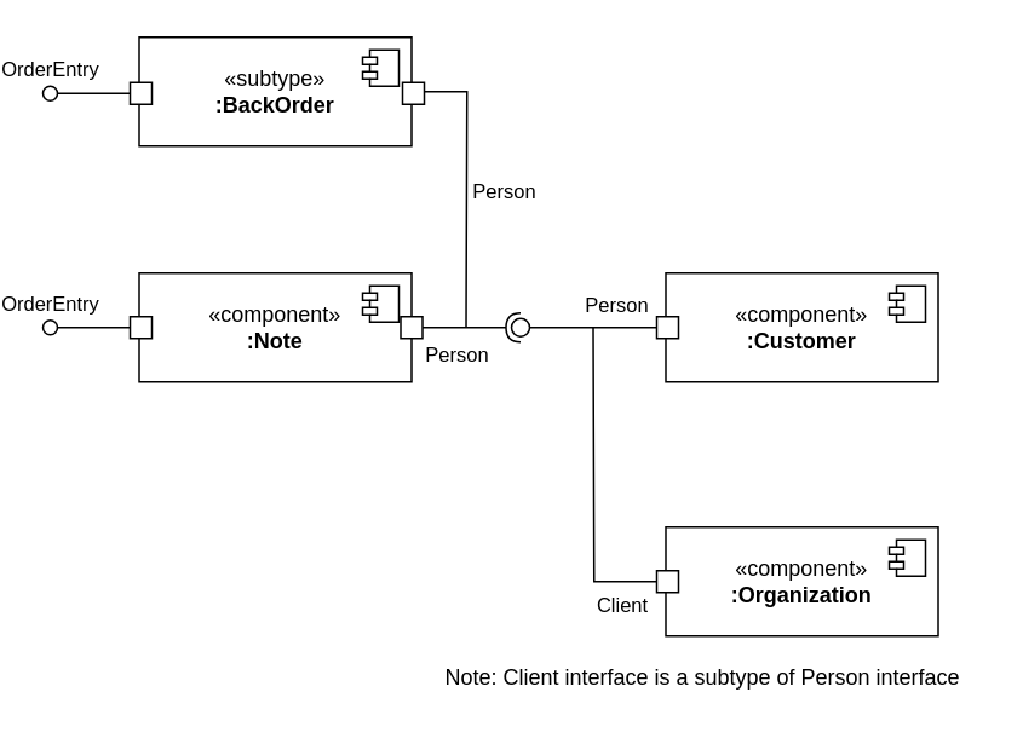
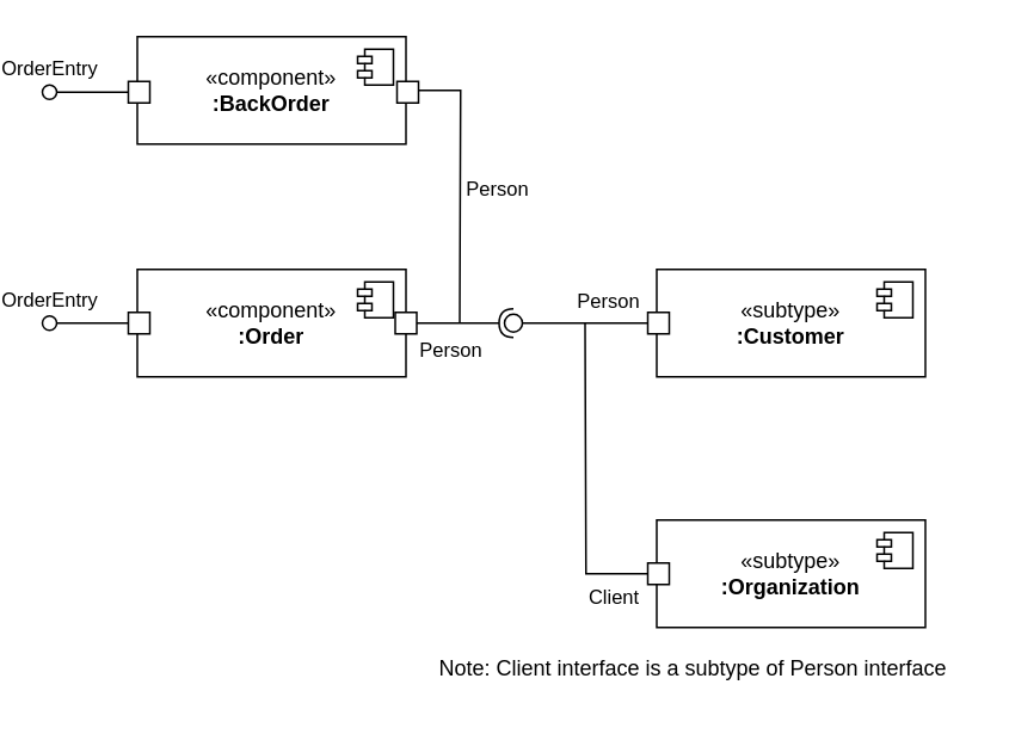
  <mxCell id="0" />
  <mxCell id="1" parent="0" />
  <mxCell id="2" value="" style="rounded=0;orthogonalLoop=1;jettySize=auto;html=1;endArrow=halfCircle;endFill=0;endSize=6;strokeWidth=1;sketch=0;exitX=1;exitY=0.5;exitDx=0;exitDy=0;sourcePerimeterSpacing=0;targetPerimeterSpacing=0;" edge="1" target="30" parent="1" source="12"><mxGeometry relative="1" as="geometry"><mxPoint x="263" y="180" as="sourcePoint" /></mxGeometry></mxCell>
  <mxCell id="3" value="Person" style="edgeLabel;html=1;align=center;verticalAlign=middle;resizable=0;points=[];" vertex="1" connectable="0" parent="2"><mxGeometry x="-0.338" relative="1" as="geometry"><mxPoint x="4" y="14" as="offset" /></mxGeometry></mxCell>
  <mxCell id="4" value="" style="rounded=0;orthogonalLoop=1;jettySize=auto;html=1;endArrow=oval;endFill=0;sketch=0;sourcePerimeterSpacing=0;targetPerimeterSpacing=0;endSize=10;" edge="1" target="30" parent="1"><mxGeometry relative="1" as="geometry"><mxPoint x="363" y="180" as="sourcePoint" /></mxGeometry></mxCell>
  <mxCell id="5" value="Person" style="edgeLabel;html=1;align=center;verticalAlign=middle;resizable=0;points=[];" vertex="1" connectable="0" parent="4"><mxGeometry x="-0.169" relative="1" as="geometry"><mxPoint x="5" y="-13" as="offset" /></mxGeometry></mxCell>
- <mxCell id="6" value="«component»&lt;br&gt;&lt;b&gt;:Customer&lt;br&gt;&lt;/b&gt;" style="html=1;dropTarget=0;whiteSpace=wrap;" vertex="1" parent="1"><mxGeometry x="363" y="150" width="150" height="60" as="geometry" /></mxCell>
+ <mxCell id="6" value="«subtype»&lt;br&gt;&lt;b&gt;:Customer&lt;br&gt;&lt;/b&gt;" style="html=1;dropTarget=0;whiteSpace=wrap;" vertex="1" parent="1"><mxGeometry x="363" y="150" width="150" height="60" as="geometry" /></mxCell>
  <mxCell id="7" value="" style="shape=module;jettyWidth=8;jettyHeight=4;" vertex="1" parent="6"><mxGeometry x="1" width="20" height="20" relative="1" as="geometry"><mxPoint x="-27" y="7" as="offset" /></mxGeometry></mxCell>
  <mxCell id="8" style="edgeStyle=orthogonalEdgeStyle;rounded=0;orthogonalLoop=1;jettySize=auto;html=1;endArrow=none;endFill=0;" edge="1" parent="1" source="10"><mxGeometry relative="1" as="geometry"><mxPoint x="253" y="180" as="targetPoint" /></mxGeometry></mxCell>
  <mxCell id="9" value="Person" style="edgeLabel;html=1;align=center;verticalAlign=middle;resizable=0;points=[];" vertex="1" connectable="0" parent="8"><mxGeometry x="-0.19" y="1" relative="1" as="geometry"><mxPoint x="19" y="20" as="offset" /></mxGeometry></mxCell>
- <mxCell id="10" value="«subtype»&lt;br&gt;&lt;b&gt;:BackOrder&lt;/b&gt;" style="html=1;dropTarget=0;whiteSpace=wrap;" vertex="1" parent="1"><mxGeometry x="73" y="20" width="150" height="60" as="geometry" /></mxCell>
+ <mxCell id="10" value="«component»&lt;br&gt;&lt;b&gt;:BackOrder&lt;/b&gt;" style="html=1;dropTarget=0;whiteSpace=wrap;" vertex="1" parent="1"><mxGeometry x="73" y="20" width="150" height="60" as="geometry" /></mxCell>
  <mxCell id="11" value="" style="shape=module;jettyWidth=8;jettyHeight=4;" vertex="1" parent="10"><mxGeometry x="1" width="20" height="20" relative="1" as="geometry"><mxPoint x="-27" y="7" as="offset" /></mxGeometry></mxCell>
- <mxCell id="12" value="«component»&lt;br&gt;&lt;b&gt;:Note&lt;/b&gt;" style="html=1;dropTarget=0;whiteSpace=wrap;" vertex="1" parent="1"><mxGeometry x="73" y="150" width="150" height="60" as="geometry" /></mxCell>
+ <mxCell id="12" value="«component»&lt;br&gt;&lt;b&gt;:Order&lt;/b&gt;" style="html=1;dropTarget=0;whiteSpace=wrap;" vertex="1" parent="1"><mxGeometry x="73" y="150" width="150" height="60" as="geometry" /></mxCell>
  <mxCell id="13" value="" style="shape=module;jettyWidth=8;jettyHeight=4;" vertex="1" parent="12"><mxGeometry x="1" width="20" height="20" relative="1" as="geometry"><mxPoint x="-27" y="7" as="offset" /></mxGeometry></mxCell>
  <mxCell id="14" style="edgeStyle=orthogonalEdgeStyle;rounded=0;orthogonalLoop=1;jettySize=auto;html=1;endArrow=none;endFill=0;" edge="1" parent="1" source="16"><mxGeometry relative="1" as="geometry"><mxPoint x="323" y="180" as="targetPoint" /></mxGeometry></mxCell>
  <mxCell id="15" value="Client" style="edgeLabel;html=1;align=center;verticalAlign=middle;resizable=0;points=[];" vertex="1" connectable="0" parent="14"><mxGeometry x="-0.73" y="1" relative="1" as="geometry"><mxPoint x="-1" y="11" as="offset" /></mxGeometry></mxCell>
- <mxCell id="16" value="«component»&lt;br&gt;&lt;b&gt;:Organization&lt;br&gt;&lt;/b&gt;" style="html=1;dropTarget=0;whiteSpace=wrap;" vertex="1" parent="1"><mxGeometry x="363" y="290" width="150" height="60" as="geometry" /></mxCell>
+ <mxCell id="16" value="«subtype»&lt;br&gt;&lt;b&gt;:Organization&lt;br&gt;&lt;/b&gt;" style="html=1;dropTarget=0;whiteSpace=wrap;" vertex="1" parent="1"><mxGeometry x="363" y="290" width="150" height="60" as="geometry" /></mxCell>
  <mxCell id="17" value="" style="shape=module;jettyWidth=8;jettyHeight=4;" vertex="1" parent="16"><mxGeometry x="1" width="20" height="20" relative="1" as="geometry"><mxPoint x="-27" y="7" as="offset" /></mxGeometry></mxCell>
  <mxCell id="18" value="" style="group;direction=west;flipV=1;flipH=0;rotation=0;" vertex="1" connectable="0" parent="1"><mxGeometry x="20" y="45" width="57" height="10" as="geometry" /></mxCell>
  <mxCell id="19" value="" style="html=1;rounded=0;direction=west;aspect=fixed;flipH=1;flipV=1;rotation=-180;" vertex="1" parent="18"><mxGeometry x="48" width="12" height="12" as="geometry" /></mxCell>
  <mxCell id="20" value="" style="endArrow=none;html=1;rounded=0;align=center;verticalAlign=top;endFill=0;labelBackgroundColor=none;endSize=2;" edge="1" source="19" target="21" parent="18"><mxGeometry relative="1" as="geometry" /></mxCell>
  <mxCell id="21" value="OrderEntry" style="ellipse;html=1;fontSize=11;align=center;fillColor=none;points=[];aspect=fixed;resizable=0;verticalAlign=bottom;labelPosition=center;verticalLabelPosition=top;flipH=1;flipV=0;rotation=0;" vertex="1" parent="18"><mxGeometry y="2" width="8" height="8" as="geometry" /></mxCell>
  <mxCell id="22" value="" style="html=1;rounded=0;direction=west;aspect=fixed;flipH=1;flipV=1;rotation=-180;" vertex="1" parent="18"><mxGeometry x="198" width="12" height="12" as="geometry" /></mxCell>
  <mxCell id="23" value="" style="html=1;rounded=0;direction=west;aspect=fixed;flipH=1;flipV=1;rotation=-180;" vertex="1" parent="18"><mxGeometry x="197" y="129" width="12" height="12" as="geometry" /></mxCell>
  <mxCell id="24" value="" style="html=1;rounded=0;direction=west;aspect=fixed;flipH=1;flipV=1;rotation=-180;fillColor=default;" vertex="1" parent="18"><mxGeometry x="338" y="129" width="12" height="12" as="geometry" /></mxCell>
  <mxCell id="25" value="" style="html=1;rounded=0;direction=west;aspect=fixed;flipH=1;flipV=1;rotation=-180;" vertex="1" parent="18"><mxGeometry x="338" y="269" width="12" height="12" as="geometry" /></mxCell>
  <mxCell id="26" value="" style="group;direction=west;flipV=1;flipH=0;rotation=0;" vertex="1" connectable="0" parent="1"><mxGeometry x="20" y="174" width="57" height="10" as="geometry" /></mxCell>
  <mxCell id="27" value="" style="html=1;rounded=0;direction=west;aspect=fixed;flipH=1;flipV=1;rotation=-180;" vertex="1" parent="26"><mxGeometry x="48" width="12" height="12" as="geometry" /></mxCell>
  <mxCell id="28" value="" style="endArrow=none;html=1;rounded=0;align=center;verticalAlign=top;endFill=0;labelBackgroundColor=none;endSize=2;" edge="1" parent="26" source="27" target="29"><mxGeometry relative="1" as="geometry" /></mxCell>
  <mxCell id="29" value="OrderEntry" style="ellipse;html=1;fontSize=11;align=center;fillColor=none;points=[];aspect=fixed;resizable=0;verticalAlign=bottom;labelPosition=center;verticalLabelPosition=top;flipH=1;flipV=0;rotation=0;" vertex="1" parent="26"><mxGeometry y="2" width="8" height="8" as="geometry" /></mxCell>
  <mxCell id="30" value="" style="ellipse;whiteSpace=wrap;html=1;align=center;aspect=fixed;fillColor=none;strokeColor=none;resizable=0;perimeter=centerPerimeter;rotatable=0;allowArrows=0;points=[];outlineConnect=1;rotation=-180;" vertex="1" parent="1"><mxGeometry x="278" y="175" width="10" height="10" as="geometry" /></mxCell>
  <mxCell id="31" value="Note: Client interface is a subtype of Person interface" style="text;html=1;align=center;verticalAlign=middle;resizable=0;points=[];autosize=1;strokeColor=none;fillColor=none;" vertex="1" parent="1"><mxGeometry x="228" y="358" width="310" height="30" as="geometry" /></mxCell>
